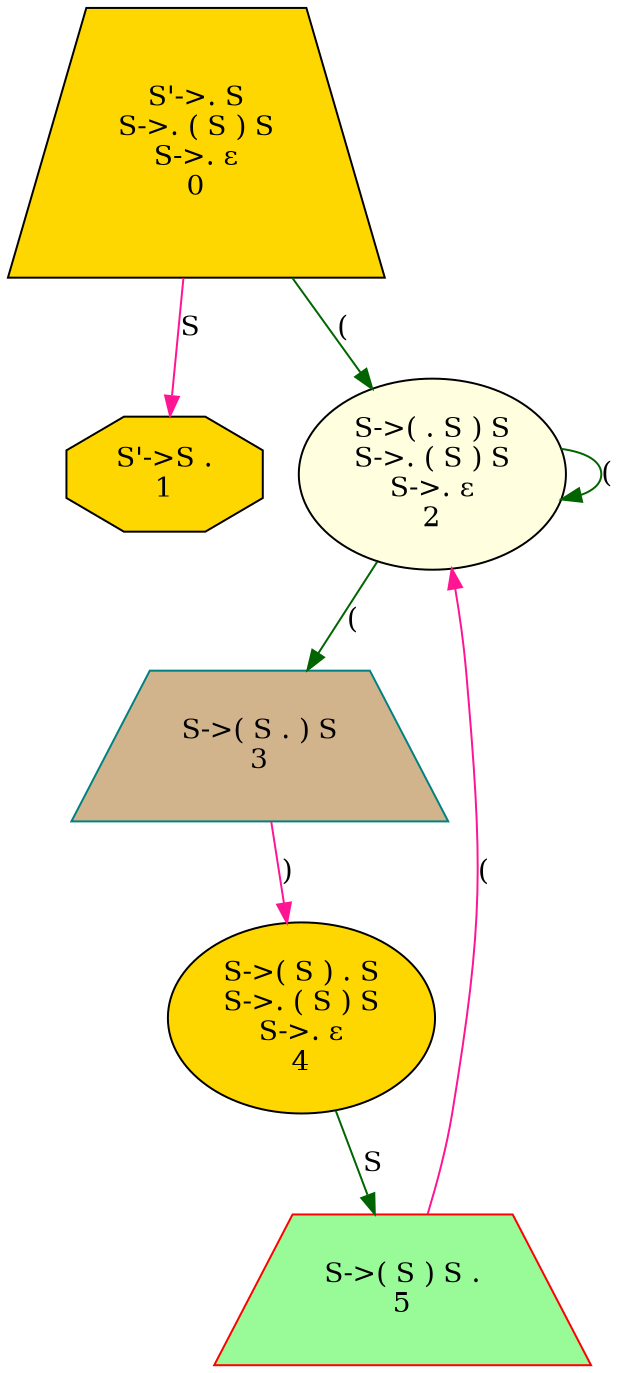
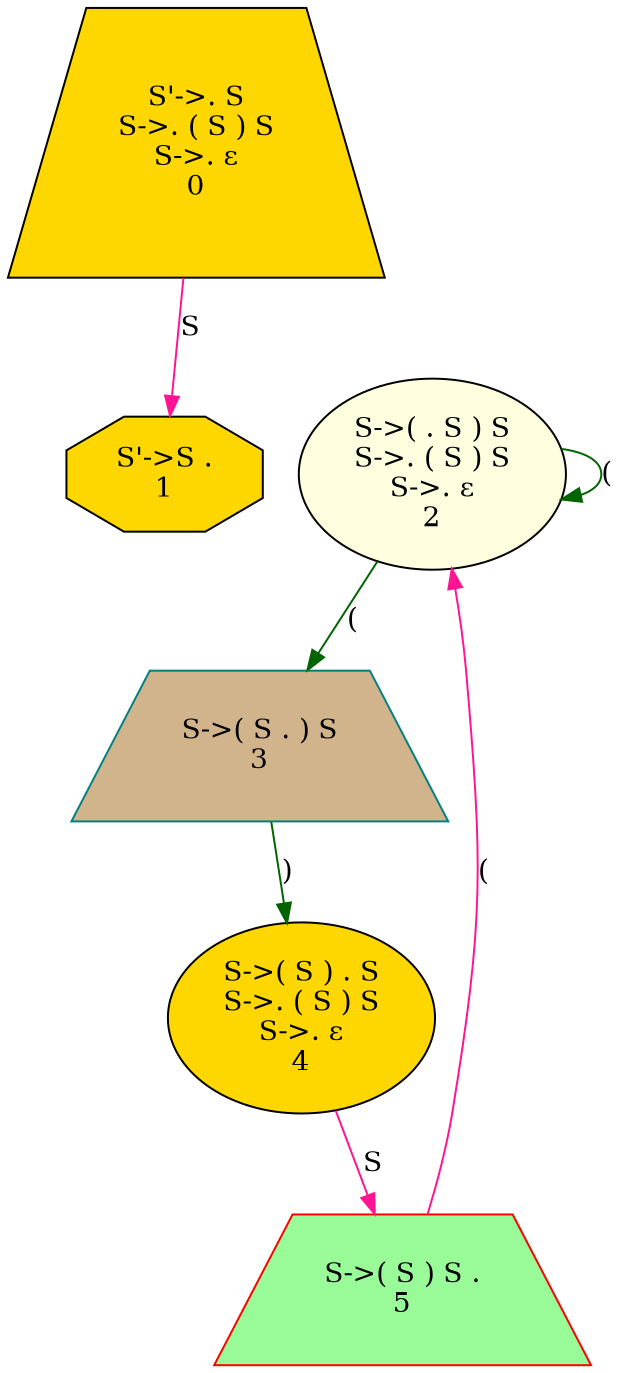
  digraph {
    node [color=black fillcolor=gold shape=trapezium style=filled]
    edge [color=darkgreen]
    n1 [label="S'->. S\nS->. ( S ) S\nS->. ε\n0"]
    n2 [label="S'->S .\n1" shape=octagon]
    n3 [fillcolor=lightyellow label="S->( . S ) S\nS->. ( S ) S\nS->. ε\n2" shape=ellipse]
    n4 [color=teal fillcolor=tan label="S->( S . ) S\n3"]
    n5 [label="S->( S ) . S\nS->. ( S ) S\nS->. ε\n4" shape=ellipse]
    n6 [color=red fillcolor=palegreen label="S->( S ) S .\n5"]
    n1 -> n2 [color=deeppink label=S]
-   n1 -> n3 [label="("]
    n3 -> n3 [label="("]
    n3 -> n4 [label="("]
-   n4 -> n5 [color=deeppink label=")"]
-   n5 -> n6 [label=S]
+   n4 -> n5 [label=")"]
+   n5 -> n6 [color=deeppink label=S]
    n6 -> n3 [color=deeppink label="("]
  }
